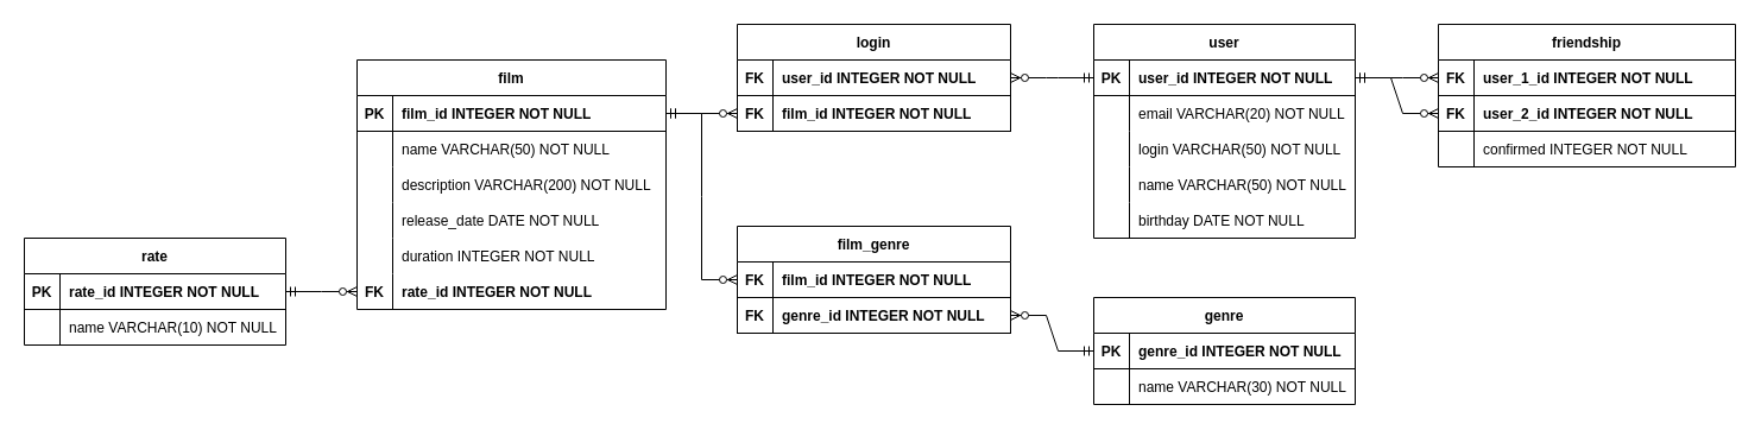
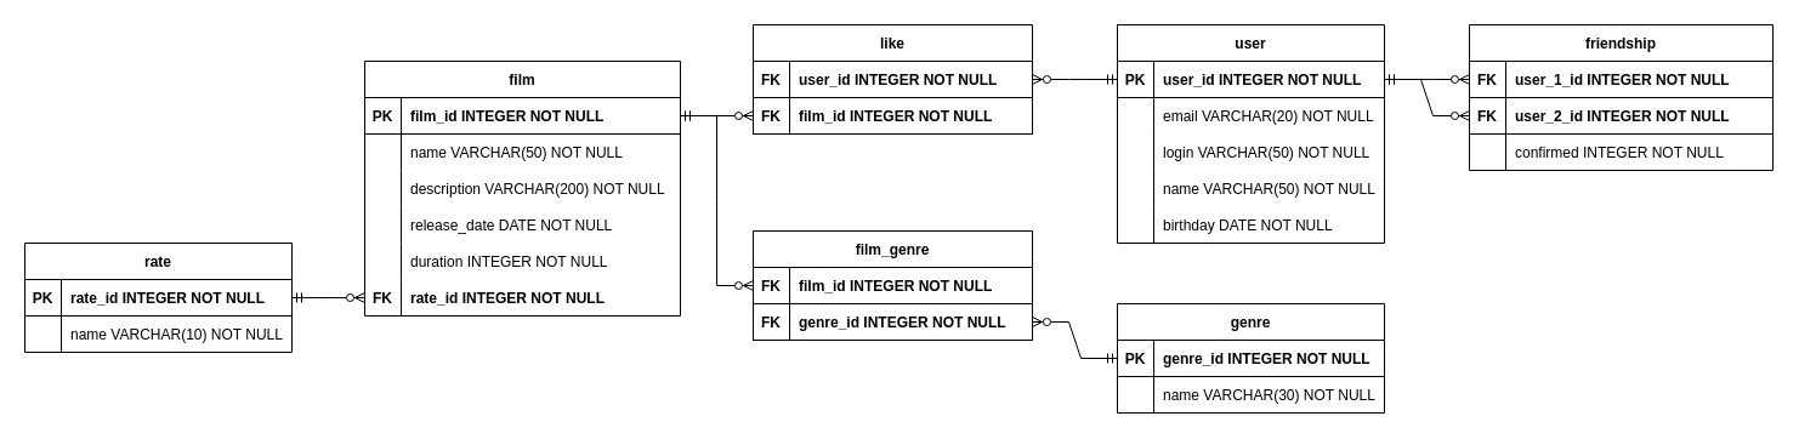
  <mxCell id="0" />
  <mxCell id="1" parent="0" />
  <mxCell id="2" value="film" style="shape=table;startSize=30;container=1;collapsible=1;childLayout=tableLayout;fixedRows=1;rowLines=0;fontStyle=1;align=center;resizeLast=1;fillColor=#FFFFFF;" parent="1" vertex="1"><mxGeometry x="300" y="50" width="260" height="210" as="geometry" /></mxCell>
  <mxCell id="3" value="" style="shape=partialRectangle;collapsible=0;dropTarget=0;pointerEvents=0;fillColor=none;points=[[0,0.5],[1,0.5]];portConstraint=eastwest;top=0;left=0;right=0;bottom=1;" parent="2" vertex="1"><mxGeometry y="30" width="260" height="30" as="geometry" /></mxCell>
  <mxCell id="4" value="PK" style="shape=partialRectangle;overflow=hidden;connectable=0;fillColor=none;top=0;left=0;bottom=0;right=0;fontStyle=1;" parent="3" vertex="1"><mxGeometry width="30" height="30" as="geometry"><mxRectangle width="30" height="30" as="alternateBounds" /></mxGeometry></mxCell>
  <mxCell id="5" value="film_id INTEGER NOT NULL" style="shape=partialRectangle;overflow=hidden;connectable=0;fillColor=none;top=0;left=0;bottom=0;right=0;align=left;spacingLeft=6;fontStyle=1;" parent="3" vertex="1"><mxGeometry x="30" width="230" height="30" as="geometry"><mxRectangle width="230" height="30" as="alternateBounds" /></mxGeometry></mxCell>
  <mxCell id="6" value="" style="shape=partialRectangle;collapsible=0;dropTarget=0;pointerEvents=0;fillColor=none;points=[[0,0.5],[1,0.5]];portConstraint=eastwest;top=0;left=0;right=0;bottom=0;" parent="2" vertex="1"><mxGeometry y="60" width="260" height="30" as="geometry" /></mxCell>
  <mxCell id="7" value="" style="shape=partialRectangle;overflow=hidden;connectable=0;fillColor=none;top=0;left=0;bottom=0;right=0;" parent="6" vertex="1"><mxGeometry width="30" height="30" as="geometry"><mxRectangle width="30" height="30" as="alternateBounds" /></mxGeometry></mxCell>
  <mxCell id="8" value="name VARCHAR(50) NOT NULL" style="shape=partialRectangle;overflow=hidden;connectable=0;fillColor=none;top=0;left=0;bottom=0;right=0;align=left;spacingLeft=6;" parent="6" vertex="1"><mxGeometry x="30" width="230" height="30" as="geometry"><mxRectangle width="230" height="30" as="alternateBounds" /></mxGeometry></mxCell>
  <mxCell id="9" value="" style="shape=partialRectangle;collapsible=0;dropTarget=0;pointerEvents=0;fillColor=none;points=[[0,0.5],[1,0.5]];portConstraint=eastwest;top=0;left=0;right=0;bottom=0;" vertex="1" parent="2"><mxGeometry y="90" width="260" height="30" as="geometry" /></mxCell>
  <mxCell id="10" value="" style="shape=partialRectangle;overflow=hidden;connectable=0;fillColor=none;top=0;left=0;bottom=0;right=0;" vertex="1" parent="9"><mxGeometry width="30" height="30" as="geometry"><mxRectangle width="30" height="30" as="alternateBounds" /></mxGeometry></mxCell>
  <mxCell id="11" value="description VARCHAR(200) NOT NULL" style="shape=partialRectangle;overflow=hidden;connectable=0;fillColor=none;top=0;left=0;bottom=0;right=0;align=left;spacingLeft=6;" vertex="1" parent="9"><mxGeometry x="30" width="230" height="30" as="geometry"><mxRectangle width="230" height="30" as="alternateBounds" /></mxGeometry></mxCell>
  <mxCell id="12" value="" style="shape=partialRectangle;collapsible=0;dropTarget=0;pointerEvents=0;fillColor=none;points=[[0,0.5],[1,0.5]];portConstraint=eastwest;top=0;left=0;right=0;bottom=0;" vertex="1" parent="2"><mxGeometry y="120" width="260" height="30" as="geometry" /></mxCell>
  <mxCell id="13" value="" style="shape=partialRectangle;overflow=hidden;connectable=0;fillColor=none;top=0;left=0;bottom=0;right=0;" vertex="1" parent="12"><mxGeometry width="30" height="30" as="geometry"><mxRectangle width="30" height="30" as="alternateBounds" /></mxGeometry></mxCell>
  <mxCell id="14" value="release_date DATE NOT NULL" style="shape=partialRectangle;overflow=hidden;connectable=0;fillColor=none;top=0;left=0;bottom=0;right=0;align=left;spacingLeft=6;" vertex="1" parent="12"><mxGeometry x="30" width="230" height="30" as="geometry"><mxRectangle width="230" height="30" as="alternateBounds" /></mxGeometry></mxCell>
  <mxCell id="15" value="" style="shape=partialRectangle;collapsible=0;dropTarget=0;pointerEvents=0;fillColor=none;points=[[0,0.5],[1,0.5]];portConstraint=eastwest;top=0;left=0;right=0;bottom=0;" vertex="1" parent="2"><mxGeometry y="150" width="260" height="30" as="geometry" /></mxCell>
  <mxCell id="16" value="" style="shape=partialRectangle;overflow=hidden;connectable=0;fillColor=none;top=0;left=0;bottom=0;right=0;" vertex="1" parent="15"><mxGeometry width="30" height="30" as="geometry"><mxRectangle width="30" height="30" as="alternateBounds" /></mxGeometry></mxCell>
  <mxCell id="17" value="duration INTEGER NOT NULL" style="shape=partialRectangle;overflow=hidden;connectable=0;fillColor=none;top=0;left=0;bottom=0;right=0;align=left;spacingLeft=6;" vertex="1" parent="15"><mxGeometry x="30" width="230" height="30" as="geometry"><mxRectangle width="230" height="30" as="alternateBounds" /></mxGeometry></mxCell>
  <mxCell id="18" value="" style="shape=partialRectangle;collapsible=0;dropTarget=0;pointerEvents=0;fillColor=none;points=[[0,0.5],[1,0.5]];portConstraint=eastwest;top=0;left=0;right=0;bottom=0;" vertex="1" parent="2"><mxGeometry y="180" width="260" height="30" as="geometry" /></mxCell>
  <mxCell id="19" value="FK" style="shape=partialRectangle;overflow=hidden;connectable=0;fillColor=none;top=0;left=0;bottom=0;right=0;fontStyle=1" vertex="1" parent="18"><mxGeometry width="30" height="30" as="geometry"><mxRectangle width="30" height="30" as="alternateBounds" /></mxGeometry></mxCell>
  <mxCell id="20" value="rate_id INTEGER NOT NULL" style="shape=partialRectangle;overflow=hidden;connectable=0;fillColor=none;top=0;left=0;bottom=0;right=0;align=left;spacingLeft=6;fontStyle=1" vertex="1" parent="18"><mxGeometry x="30" width="230" height="30" as="geometry"><mxRectangle width="230" height="30" as="alternateBounds" /></mxGeometry></mxCell>
  <mxCell id="21" value="user" style="shape=table;startSize=30;container=1;collapsible=1;childLayout=tableLayout;fixedRows=1;rowLines=0;fontStyle=1;align=center;resizeLast=1;" vertex="1" parent="1"><mxGeometry x="920" y="20" width="220" height="180" as="geometry" /></mxCell>
  <mxCell id="22" value="" style="shape=partialRectangle;collapsible=0;dropTarget=0;pointerEvents=0;fillColor=none;points=[[0,0.5],[1,0.5]];portConstraint=eastwest;top=0;left=0;right=0;bottom=1;" vertex="1" parent="21"><mxGeometry y="30" width="220" height="30" as="geometry" /></mxCell>
  <mxCell id="23" value="PK" style="shape=partialRectangle;overflow=hidden;connectable=0;fillColor=none;top=0;left=0;bottom=0;right=0;fontStyle=1;" vertex="1" parent="22"><mxGeometry width="30" height="30" as="geometry"><mxRectangle width="30" height="30" as="alternateBounds" /></mxGeometry></mxCell>
  <mxCell id="24" value="user_id INTEGER NOT NULL" style="shape=partialRectangle;overflow=hidden;connectable=0;fillColor=none;top=0;left=0;bottom=0;right=0;align=left;spacingLeft=6;fontStyle=1;" vertex="1" parent="22"><mxGeometry x="30" width="190" height="30" as="geometry"><mxRectangle width="190" height="30" as="alternateBounds" /></mxGeometry></mxCell>
  <mxCell id="25" value="" style="shape=partialRectangle;collapsible=0;dropTarget=0;pointerEvents=0;fillColor=none;points=[[0,0.5],[1,0.5]];portConstraint=eastwest;top=0;left=0;right=0;bottom=0;" vertex="1" parent="21"><mxGeometry y="60" width="220" height="30" as="geometry" /></mxCell>
  <mxCell id="26" value="" style="shape=partialRectangle;overflow=hidden;connectable=0;fillColor=none;top=0;left=0;bottom=0;right=0;" vertex="1" parent="25"><mxGeometry width="30" height="30" as="geometry"><mxRectangle width="30" height="30" as="alternateBounds" /></mxGeometry></mxCell>
  <mxCell id="27" value="email VARCHAR(20) NOT NULL" style="shape=partialRectangle;overflow=hidden;connectable=0;fillColor=none;top=0;left=0;bottom=0;right=0;align=left;spacingLeft=6;" vertex="1" parent="25"><mxGeometry x="30" width="190" height="30" as="geometry"><mxRectangle width="190" height="30" as="alternateBounds" /></mxGeometry></mxCell>
  <mxCell id="28" value="" style="shape=partialRectangle;collapsible=0;dropTarget=0;pointerEvents=0;fillColor=none;points=[[0,0.5],[1,0.5]];portConstraint=eastwest;top=0;left=0;right=0;bottom=0;" vertex="1" parent="21"><mxGeometry y="90" width="220" height="30" as="geometry" /></mxCell>
  <mxCell id="29" value="" style="shape=partialRectangle;overflow=hidden;connectable=0;fillColor=none;top=0;left=0;bottom=0;right=0;" vertex="1" parent="28"><mxGeometry width="30" height="30" as="geometry"><mxRectangle width="30" height="30" as="alternateBounds" /></mxGeometry></mxCell>
  <mxCell id="30" value="login VARCHAR(50) NOT NULL" style="shape=partialRectangle;overflow=hidden;connectable=0;fillColor=none;top=0;left=0;bottom=0;right=0;align=left;spacingLeft=6;" vertex="1" parent="28"><mxGeometry x="30" width="190" height="30" as="geometry"><mxRectangle width="190" height="30" as="alternateBounds" /></mxGeometry></mxCell>
  <mxCell id="31" value="" style="shape=partialRectangle;collapsible=0;dropTarget=0;pointerEvents=0;fillColor=none;points=[[0,0.5],[1,0.5]];portConstraint=eastwest;top=0;left=0;right=0;bottom=0;" vertex="1" parent="21"><mxGeometry y="120" width="220" height="30" as="geometry" /></mxCell>
  <mxCell id="32" value="" style="shape=partialRectangle;overflow=hidden;connectable=0;fillColor=none;top=0;left=0;bottom=0;right=0;" vertex="1" parent="31"><mxGeometry width="30" height="30" as="geometry"><mxRectangle width="30" height="30" as="alternateBounds" /></mxGeometry></mxCell>
  <mxCell id="33" value="name VARCHAR(50) NOT NULL" style="shape=partialRectangle;overflow=hidden;connectable=0;fillColor=none;top=0;left=0;bottom=0;right=0;align=left;spacingLeft=6;" vertex="1" parent="31"><mxGeometry x="30" width="190" height="30" as="geometry"><mxRectangle width="190" height="30" as="alternateBounds" /></mxGeometry></mxCell>
  <mxCell id="34" value="" style="shape=partialRectangle;collapsible=0;dropTarget=0;pointerEvents=0;fillColor=none;points=[[0,0.5],[1,0.5]];portConstraint=eastwest;top=0;left=0;right=0;bottom=0;" vertex="1" parent="21"><mxGeometry y="150" width="220" height="30" as="geometry" /></mxCell>
  <mxCell id="35" value="" style="shape=partialRectangle;overflow=hidden;connectable=0;fillColor=none;top=0;left=0;bottom=0;right=0;" vertex="1" parent="34"><mxGeometry width="30" height="30" as="geometry"><mxRectangle width="30" height="30" as="alternateBounds" /></mxGeometry></mxCell>
  <mxCell id="36" value="birthday DATE NOT NULL" style="shape=partialRectangle;overflow=hidden;connectable=0;fillColor=none;top=0;left=0;bottom=0;right=0;align=left;spacingLeft=6;" vertex="1" parent="34"><mxGeometry x="30" width="190" height="30" as="geometry"><mxRectangle width="190" height="30" as="alternateBounds" /></mxGeometry></mxCell>
  <mxCell id="37" value="friendship" style="shape=table;startSize=30;container=1;collapsible=1;childLayout=tableLayout;fixedRows=1;rowLines=0;fontStyle=1;align=center;resizeLast=1;" vertex="1" parent="1"><mxGeometry x="1210" y="20" width="250" height="120" as="geometry" /></mxCell>
  <mxCell id="38" value="" style="shape=partialRectangle;collapsible=0;dropTarget=0;pointerEvents=0;fillColor=none;points=[[0,0.5],[1,0.5]];portConstraint=eastwest;top=0;left=0;right=0;bottom=1;" vertex="1" parent="37"><mxGeometry y="30" width="250" height="30" as="geometry" /></mxCell>
  <mxCell id="39" value="FK" style="shape=partialRectangle;overflow=hidden;connectable=0;fillColor=none;top=0;left=0;bottom=0;right=0;fontStyle=1;" vertex="1" parent="38"><mxGeometry width="30" height="30" as="geometry"><mxRectangle width="30" height="30" as="alternateBounds" /></mxGeometry></mxCell>
  <mxCell id="40" value="user_1_id INTEGER NOT NULL" style="shape=partialRectangle;overflow=hidden;connectable=0;fillColor=none;top=0;left=0;bottom=0;right=0;align=left;spacingLeft=6;fontStyle=1;" vertex="1" parent="38"><mxGeometry x="30" width="220" height="30" as="geometry"><mxRectangle width="220" height="30" as="alternateBounds" /></mxGeometry></mxCell>
  <mxCell id="41" value="" style="shape=partialRectangle;collapsible=0;dropTarget=0;pointerEvents=0;fillColor=none;points=[[0,0.5],[1,0.5]];portConstraint=eastwest;top=0;left=0;right=0;bottom=1;" vertex="1" parent="37"><mxGeometry y="60" width="250" height="30" as="geometry" /></mxCell>
  <mxCell id="42" value="FK" style="shape=partialRectangle;overflow=hidden;connectable=0;fillColor=none;top=0;left=0;bottom=0;right=0;fontStyle=1;" vertex="1" parent="41"><mxGeometry width="30" height="30" as="geometry"><mxRectangle width="30" height="30" as="alternateBounds" /></mxGeometry></mxCell>
  <mxCell id="43" value="user_2_id INTEGER NOT NULL" style="shape=partialRectangle;overflow=hidden;connectable=0;fillColor=none;top=0;left=0;bottom=0;right=0;align=left;spacingLeft=6;fontStyle=1;" vertex="1" parent="41"><mxGeometry x="30" width="220" height="30" as="geometry"><mxRectangle width="220" height="30" as="alternateBounds" /></mxGeometry></mxCell>
  <mxCell id="44" value="" style="shape=partialRectangle;collapsible=0;dropTarget=0;pointerEvents=0;fillColor=none;points=[[0,0.5],[1,0.5]];portConstraint=eastwest;top=0;left=0;right=0;bottom=0;" vertex="1" parent="37"><mxGeometry y="90" width="250" height="30" as="geometry" /></mxCell>
  <mxCell id="45" value="" style="shape=partialRectangle;overflow=hidden;connectable=0;fillColor=none;top=0;left=0;bottom=0;right=0;" vertex="1" parent="44"><mxGeometry width="30" height="30" as="geometry"><mxRectangle width="30" height="30" as="alternateBounds" /></mxGeometry></mxCell>
  <mxCell id="46" value="confirmed INTEGER NOT NULL" style="shape=partialRectangle;overflow=hidden;connectable=0;fillColor=none;top=0;left=0;bottom=0;right=0;align=left;spacingLeft=6;" vertex="1" parent="44"><mxGeometry x="30" width="220" height="30" as="geometry"><mxRectangle width="220" height="30" as="alternateBounds" /></mxGeometry></mxCell>
- <mxCell id="47" value="login" style="shape=table;startSize=30;container=1;collapsible=1;childLayout=tableLayout;fixedRows=1;rowLines=0;fontStyle=1;align=center;resizeLast=1;" vertex="1" parent="1"><mxGeometry x="620" y="20" width="230" height="90" as="geometry" /></mxCell>
+ <mxCell id="47" value="like" style="shape=table;startSize=30;container=1;collapsible=1;childLayout=tableLayout;fixedRows=1;rowLines=0;fontStyle=1;align=center;resizeLast=1;" vertex="1" parent="1"><mxGeometry x="620" y="20" width="230" height="90" as="geometry" /></mxCell>
  <mxCell id="48" value="" style="shape=partialRectangle;collapsible=0;dropTarget=0;pointerEvents=0;fillColor=none;points=[[0,0.5],[1,0.5]];portConstraint=eastwest;top=0;left=0;right=0;bottom=1;" vertex="1" parent="47"><mxGeometry y="30" width="230" height="30" as="geometry" /></mxCell>
  <mxCell id="49" value="FK" style="shape=partialRectangle;overflow=hidden;connectable=0;fillColor=none;top=0;left=0;bottom=0;right=0;fontStyle=1;" vertex="1" parent="48"><mxGeometry width="30" height="30" as="geometry"><mxRectangle width="30" height="30" as="alternateBounds" /></mxGeometry></mxCell>
  <mxCell id="50" value="user_id INTEGER NOT NULL" style="shape=partialRectangle;overflow=hidden;connectable=0;fillColor=none;top=0;left=0;bottom=0;right=0;align=left;spacingLeft=6;fontStyle=1;" vertex="1" parent="48"><mxGeometry x="30" width="200" height="30" as="geometry"><mxRectangle width="200" height="30" as="alternateBounds" /></mxGeometry></mxCell>
  <mxCell id="51" value="" style="shape=partialRectangle;collapsible=0;dropTarget=0;pointerEvents=0;fillColor=none;points=[[0,0.5],[1,0.5]];portConstraint=eastwest;top=0;left=0;right=0;bottom=1;" vertex="1" parent="47"><mxGeometry y="60" width="230" height="30" as="geometry" /></mxCell>
  <mxCell id="52" value="FK" style="shape=partialRectangle;overflow=hidden;connectable=0;fillColor=none;top=0;left=0;bottom=0;right=0;fontStyle=1;" vertex="1" parent="51"><mxGeometry width="30" height="30" as="geometry"><mxRectangle width="30" height="30" as="alternateBounds" /></mxGeometry></mxCell>
  <mxCell id="53" value="film_id INTEGER NOT NULL" style="shape=partialRectangle;overflow=hidden;connectable=0;fillColor=none;top=0;left=0;bottom=0;right=0;align=left;spacingLeft=6;fontStyle=1;" vertex="1" parent="51"><mxGeometry x="30" width="200" height="30" as="geometry"><mxRectangle width="200" height="30" as="alternateBounds" /></mxGeometry></mxCell>
  <mxCell id="54" value="" style="edgeStyle=entityRelationEdgeStyle;fontSize=12;html=1;endArrow=ERzeroToMany;startArrow=ERmandOne;rounded=0;entryX=0;entryY=0.5;entryDx=0;entryDy=0;exitX=1;exitY=0.5;exitDx=0;exitDy=0;" edge="1" parent="1" source="3" target="51"><mxGeometry width="100" height="100" relative="1" as="geometry"><mxPoint x="590" y="290" as="sourcePoint" /><mxPoint x="690" y="190" as="targetPoint" /></mxGeometry></mxCell>
  <mxCell id="55" value="" style="edgeStyle=entityRelationEdgeStyle;fontSize=12;html=1;endArrow=ERzeroToMany;startArrow=ERmandOne;rounded=0;entryX=1;entryY=0.5;entryDx=0;entryDy=0;exitX=0;exitY=0.5;exitDx=0;exitDy=0;" edge="1" parent="1" source="22" target="47"><mxGeometry width="100" height="100" relative="1" as="geometry"><mxPoint x="720" y="180" as="sourcePoint" /><mxPoint x="630" y="105" as="targetPoint" /></mxGeometry></mxCell>
  <mxCell id="56" value="" style="edgeStyle=entityRelationEdgeStyle;fontSize=12;html=1;endArrow=ERzeroToMany;startArrow=ERmandOne;rounded=0;entryX=0;entryY=0.5;entryDx=0;entryDy=0;exitX=1;exitY=0.5;exitDx=0;exitDy=0;" edge="1" parent="1" source="22" target="41"><mxGeometry width="100" height="100" relative="1" as="geometry"><mxPoint x="870" y="140" as="sourcePoint" /><mxPoint x="800" y="140" as="targetPoint" /></mxGeometry></mxCell>
  <mxCell id="57" value="" style="edgeStyle=entityRelationEdgeStyle;fontSize=12;html=1;endArrow=ERzeroToMany;startArrow=ERmandOne;rounded=0;entryX=0;entryY=0.5;entryDx=0;entryDy=0;exitX=1;exitY=0.5;exitDx=0;exitDy=0;" edge="1" parent="1" source="22" target="38"><mxGeometry width="100" height="100" relative="1" as="geometry"><mxPoint x="1310" y="200" as="sourcePoint" /><mxPoint x="1240" y="200" as="targetPoint" /></mxGeometry></mxCell>
  <mxCell id="58" value="genre" style="shape=table;startSize=30;container=1;collapsible=1;childLayout=tableLayout;fixedRows=1;rowLines=0;fontStyle=1;align=center;resizeLast=1;fillColor=#FFFFFF;" vertex="1" parent="1"><mxGeometry x="920" y="250" width="220" height="90" as="geometry" /></mxCell>
  <mxCell id="59" value="" style="shape=partialRectangle;collapsible=0;dropTarget=0;pointerEvents=0;fillColor=none;points=[[0,0.5],[1,0.5]];portConstraint=eastwest;top=0;left=0;right=0;bottom=1;" vertex="1" parent="58"><mxGeometry y="30" width="220" height="30" as="geometry" /></mxCell>
  <mxCell id="60" value="PK" style="shape=partialRectangle;overflow=hidden;connectable=0;fillColor=none;top=0;left=0;bottom=0;right=0;fontStyle=1;" vertex="1" parent="59"><mxGeometry width="30" height="30" as="geometry"><mxRectangle width="30" height="30" as="alternateBounds" /></mxGeometry></mxCell>
  <mxCell id="61" value="genre_id INTEGER NOT NULL" style="shape=partialRectangle;overflow=hidden;connectable=0;fillColor=none;top=0;left=0;bottom=0;right=0;align=left;spacingLeft=6;fontStyle=1;" vertex="1" parent="59"><mxGeometry x="30" width="190" height="30" as="geometry"><mxRectangle width="190" height="30" as="alternateBounds" /></mxGeometry></mxCell>
  <mxCell id="62" value="" style="shape=partialRectangle;collapsible=0;dropTarget=0;pointerEvents=0;fillColor=none;points=[[0,0.5],[1,0.5]];portConstraint=eastwest;top=0;left=0;right=0;bottom=0;" vertex="1" parent="58"><mxGeometry y="60" width="220" height="30" as="geometry" /></mxCell>
  <mxCell id="63" value="" style="shape=partialRectangle;overflow=hidden;connectable=0;fillColor=none;top=0;left=0;bottom=0;right=0;" vertex="1" parent="62"><mxGeometry width="30" height="30" as="geometry"><mxRectangle width="30" height="30" as="alternateBounds" /></mxGeometry></mxCell>
  <mxCell id="64" value="name VARCHAR(30) NOT NULL" style="shape=partialRectangle;overflow=hidden;connectable=0;fillColor=none;top=0;left=0;bottom=0;right=0;align=left;spacingLeft=6;" vertex="1" parent="62"><mxGeometry x="30" width="190" height="30" as="geometry"><mxRectangle width="190" height="30" as="alternateBounds" /></mxGeometry></mxCell>
  <mxCell id="65" value="film_genre" style="shape=table;startSize=30;container=1;collapsible=1;childLayout=tableLayout;fixedRows=1;rowLines=0;fontStyle=1;align=center;resizeLast=1;" vertex="1" parent="1"><mxGeometry x="620" y="190" width="230" height="90" as="geometry" /></mxCell>
  <mxCell id="66" value="" style="shape=partialRectangle;collapsible=0;dropTarget=0;pointerEvents=0;fillColor=none;points=[[0,0.5],[1,0.5]];portConstraint=eastwest;top=0;left=0;right=0;bottom=1;" vertex="1" parent="65"><mxGeometry y="30" width="230" height="30" as="geometry" /></mxCell>
  <mxCell id="67" value="FK" style="shape=partialRectangle;overflow=hidden;connectable=0;fillColor=none;top=0;left=0;bottom=0;right=0;fontStyle=1;" vertex="1" parent="66"><mxGeometry width="30" height="30" as="geometry"><mxRectangle width="30" height="30" as="alternateBounds" /></mxGeometry></mxCell>
  <mxCell id="68" value="film_id INTEGER NOT NULL" style="shape=partialRectangle;overflow=hidden;connectable=0;fillColor=none;top=0;left=0;bottom=0;right=0;align=left;spacingLeft=6;fontStyle=1;" vertex="1" parent="66"><mxGeometry x="30" width="200" height="30" as="geometry"><mxRectangle width="200" height="30" as="alternateBounds" /></mxGeometry></mxCell>
  <mxCell id="69" value="" style="shape=partialRectangle;collapsible=0;dropTarget=0;pointerEvents=0;fillColor=none;points=[[0,0.5],[1,0.5]];portConstraint=eastwest;top=0;left=0;right=0;bottom=1;" vertex="1" parent="65"><mxGeometry y="60" width="230" height="30" as="geometry" /></mxCell>
  <mxCell id="70" value="FK" style="shape=partialRectangle;overflow=hidden;connectable=0;fillColor=none;top=0;left=0;bottom=0;right=0;fontStyle=1;" vertex="1" parent="69"><mxGeometry width="30" height="30" as="geometry"><mxRectangle width="30" height="30" as="alternateBounds" /></mxGeometry></mxCell>
  <mxCell id="71" value="genre_id INTEGER NOT NULL" style="shape=partialRectangle;overflow=hidden;connectable=0;fillColor=none;top=0;left=0;bottom=0;right=0;align=left;spacingLeft=6;fontStyle=1;" vertex="1" parent="69"><mxGeometry x="30" width="200" height="30" as="geometry"><mxRectangle width="200" height="30" as="alternateBounds" /></mxGeometry></mxCell>
  <mxCell id="72" value="" style="edgeStyle=entityRelationEdgeStyle;fontSize=12;html=1;endArrow=ERzeroToMany;startArrow=ERmandOne;rounded=0;entryX=0;entryY=0.5;entryDx=0;entryDy=0;exitX=1;exitY=0.5;exitDx=0;exitDy=0;" edge="1" parent="1" source="3" target="66"><mxGeometry width="100" height="100" relative="1" as="geometry"><mxPoint x="570" y="105" as="sourcePoint" /><mxPoint x="630" y="105" as="targetPoint" /></mxGeometry></mxCell>
  <mxCell id="73" value="" style="edgeStyle=entityRelationEdgeStyle;fontSize=12;html=1;endArrow=ERzeroToMany;startArrow=ERmandOne;rounded=0;entryX=1;entryY=0.5;entryDx=0;entryDy=0;exitX=0;exitY=0.5;exitDx=0;exitDy=0;" edge="1" parent="1" source="59" target="69"><mxGeometry width="100" height="100" relative="1" as="geometry"><mxPoint x="570" y="105" as="sourcePoint" /><mxPoint x="630" y="245" as="targetPoint" /></mxGeometry></mxCell>
  <mxCell id="74" value="rate" style="shape=table;startSize=30;container=1;collapsible=1;childLayout=tableLayout;fixedRows=1;rowLines=0;fontStyle=1;align=center;resizeLast=1;fillColor=#FFFFFF;" vertex="1" parent="1"><mxGeometry x="20" y="200" width="220" height="90" as="geometry" /></mxCell>
  <mxCell id="75" value="" style="shape=partialRectangle;collapsible=0;dropTarget=0;pointerEvents=0;fillColor=none;points=[[0,0.5],[1,0.5]];portConstraint=eastwest;top=0;left=0;right=0;bottom=1;" vertex="1" parent="74"><mxGeometry y="30" width="220" height="30" as="geometry" /></mxCell>
  <mxCell id="76" value="PK" style="shape=partialRectangle;overflow=hidden;connectable=0;fillColor=none;top=0;left=0;bottom=0;right=0;fontStyle=1;" vertex="1" parent="75"><mxGeometry width="30" height="30" as="geometry"><mxRectangle width="30" height="30" as="alternateBounds" /></mxGeometry></mxCell>
  <mxCell id="77" value="rate_id INTEGER NOT NULL" style="shape=partialRectangle;overflow=hidden;connectable=0;fillColor=none;top=0;left=0;bottom=0;right=0;align=left;spacingLeft=6;fontStyle=1;" vertex="1" parent="75"><mxGeometry x="30" width="190" height="30" as="geometry"><mxRectangle width="190" height="30" as="alternateBounds" /></mxGeometry></mxCell>
  <mxCell id="78" value="" style="shape=partialRectangle;collapsible=0;dropTarget=0;pointerEvents=0;fillColor=none;points=[[0,0.5],[1,0.5]];portConstraint=eastwest;top=0;left=0;right=0;bottom=0;" vertex="1" parent="74"><mxGeometry y="60" width="220" height="30" as="geometry" /></mxCell>
  <mxCell id="79" value="" style="shape=partialRectangle;overflow=hidden;connectable=0;fillColor=none;top=0;left=0;bottom=0;right=0;" vertex="1" parent="78"><mxGeometry width="30" height="30" as="geometry"><mxRectangle width="30" height="30" as="alternateBounds" /></mxGeometry></mxCell>
  <mxCell id="80" value="name VARCHAR(10) NOT NULL" style="shape=partialRectangle;overflow=hidden;connectable=0;fillColor=none;top=0;left=0;bottom=0;right=0;align=left;spacingLeft=6;" vertex="1" parent="78"><mxGeometry x="30" width="190" height="30" as="geometry"><mxRectangle width="190" height="30" as="alternateBounds" /></mxGeometry></mxCell>
  <mxCell id="81" value="" style="edgeStyle=entityRelationEdgeStyle;fontSize=12;html=1;endArrow=ERzeroToMany;startArrow=ERmandOne;rounded=0;entryX=0;entryY=0.5;entryDx=0;entryDy=0;exitX=1;exitY=0.5;exitDx=0;exitDy=0;" edge="1" parent="1" source="75" target="18"><mxGeometry width="100" height="100" relative="1" as="geometry"><mxPoint x="340" y="300" as="sourcePoint" /><mxPoint x="400" y="440" as="targetPoint" /></mxGeometry></mxCell>
